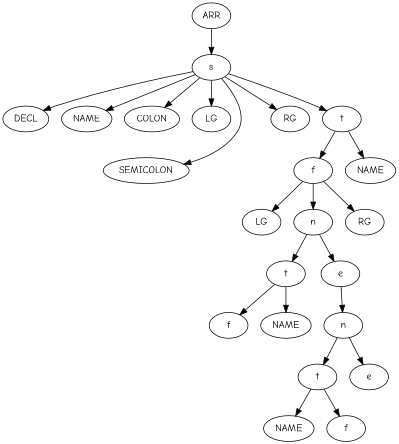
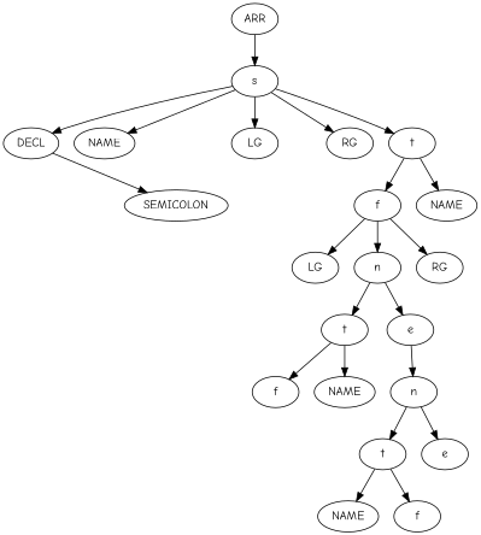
  digraph {
    fontname="Comic Neue"
    node [fontname="Comic Neue"]
    edge [fontname="Comic Neue"]
    n1 [label=s]
    n2 [label=DECL]
    n3 [label=NAME]
-   n4 [label=COLON]
    n5 [label=LG]
    n6 [label=t]
    n7 [label=RG]
    n8 [label=SEMICOLON]
    n9 [label=ARR]
    n10 [label=NAME]
    n11 [label=f]
    n12 [label=LG]
    n13 [label=n]
    n14 [label=RG]
    n15 [label=t]
    n16 [label=e]
    n17 [label=NAME]
    n18 [label=f]
    n19 [label=n]
    n20 [label=t]
    n21 [label=e]
    n22 [label=NAME]
    n23 [label=f]
    n1 -> n2
    n1 -> n3
-   n1 -> n4
    n1 -> n5
    n1 -> n6
    n1 -> n7
-   n1 -> n8
+   n2 -> n8
    n6 -> n10
    n6 -> n11
    n9 -> n1
    n11 -> n12
    n11 -> n13
    n11 -> n14
    n13 -> n15
    n13 -> n16
    n15 -> n17
    n15 -> n18
    n16 -> n19
    n19 -> n20
    n19 -> n21
    n20 -> n22
    n20 -> n23
  }
